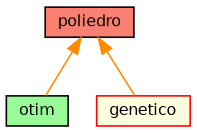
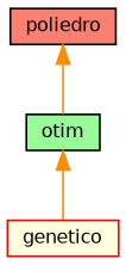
  digraph {
    node [color=black fontname=Helvetica fontsize=10 shape=record style=filled]
    edge [color=darkorange dir=back fontname=Helvetica fontsize=10 labelfontname=Helvetica labelfontsize=10 style=solid]
    n1 [fillcolor=palegreen fontcolor=black height=0.2 label=otim width=0.4]
    n2 [color=red fillcolor=lightyellow height=0.2 label=genetico width=0.4]
    n3 [fillcolor=salmon height=0.2 label=poliedro width=0.4]
-   n3 -> n2
+   n1 -> n2
    n3 -> n1
  }
